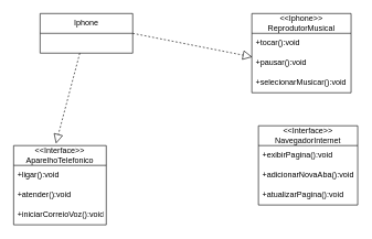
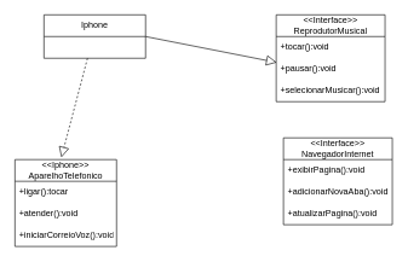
  <mxCell id="0" />
  <mxCell id="1" parent="0" />
  <mxCell id="2" value="Iphone" style="swimlane;fontStyle=0;childLayout=stackLayout;horizontal=1;startSize=30;horizontalStack=0;resizeParent=1;resizeParentMax=0;resizeLast=0;collapsible=1;marginBottom=0;whiteSpace=wrap;html=1;" vertex="1" parent="1"><mxGeometry x="60" y="20" width="140" height="60" as="geometry" /></mxCell>
- <mxCell id="3" value="&amp;lt;&amp;lt;Iphone&amp;gt;&amp;gt;&lt;br&gt;ReprodutorMusical" style="swimlane;fontStyle=0;childLayout=stackLayout;horizontal=1;startSize=30;horizontalStack=0;resizeParent=1;resizeParentMax=0;resizeLast=0;collapsible=1;marginBottom=0;whiteSpace=wrap;html=1;" vertex="1" parent="1"><mxGeometry x="380" y="20" width="150" height="120" as="geometry" /></mxCell>
+ <mxCell id="3" value="&amp;lt;&amp;lt;Interface&amp;gt;&amp;gt;&lt;br&gt;ReprodutorMusical" style="swimlane;fontStyle=0;childLayout=stackLayout;horizontal=1;startSize=30;horizontalStack=0;resizeParent=1;resizeParentMax=0;resizeLast=0;collapsible=1;marginBottom=0;whiteSpace=wrap;html=1;" vertex="1" parent="1"><mxGeometry x="380" y="20" width="150" height="120" as="geometry" /></mxCell>
  <mxCell id="4" value="+tocar():void" style="text;strokeColor=none;fillColor=none;align=left;verticalAlign=middle;spacingLeft=4;spacingRight=4;overflow=hidden;points=[[0,0.5],[1,0.5]];portConstraint=eastwest;rotatable=0;whiteSpace=wrap;html=1;" vertex="1" parent="3"><mxGeometry y="30" width="150" height="30" as="geometry" /></mxCell>
  <mxCell id="5" value="+pausar():void" style="text;strokeColor=none;fillColor=none;align=left;verticalAlign=middle;spacingLeft=4;spacingRight=4;overflow=hidden;points=[[0,0.5],[1,0.5]];portConstraint=eastwest;rotatable=0;whiteSpace=wrap;html=1;" vertex="1" parent="3"><mxGeometry y="60" width="150" height="30" as="geometry" /></mxCell>
  <mxCell id="6" value="+selecionarMusicar():void" style="text;strokeColor=none;fillColor=none;align=left;verticalAlign=middle;spacingLeft=4;spacingRight=4;overflow=hidden;points=[[0,0.5],[1,0.5]];portConstraint=eastwest;rotatable=0;whiteSpace=wrap;html=1;" vertex="1" parent="3"><mxGeometry y="90" width="150" height="30" as="geometry" /></mxCell>
- <mxCell id="7" value="&amp;lt;&amp;lt;Interface&amp;gt;&amp;gt;&lt;br&gt;AparelhoTelefonico" style="swimlane;fontStyle=0;childLayout=stackLayout;horizontal=1;startSize=30;horizontalStack=0;resizeParent=1;resizeParentMax=0;resizeLast=0;collapsible=1;marginBottom=0;whiteSpace=wrap;html=1;" vertex="1" parent="1"><mxGeometry x="20" y="220" width="140" height="120" as="geometry" /></mxCell>
- <mxCell id="8" value="+ligar():void&lt;span style=&quot;white-space: pre;&quot;&gt;&#09;&lt;/span&gt;" style="text;strokeColor=none;fillColor=none;align=left;verticalAlign=middle;spacingLeft=4;spacingRight=4;overflow=hidden;points=[[0,0.5],[1,0.5]];portConstraint=eastwest;rotatable=0;whiteSpace=wrap;html=1;" vertex="1" parent="7"><mxGeometry y="30" width="140" height="30" as="geometry" /></mxCell>
+ <mxCell id="7" value="&amp;lt;&amp;lt;Iphone&amp;gt;&amp;gt;&lt;br&gt;AparelhoTelefonico" style="swimlane;fontStyle=0;childLayout=stackLayout;horizontal=1;startSize=30;horizontalStack=0;resizeParent=1;resizeParentMax=0;resizeLast=0;collapsible=1;marginBottom=0;whiteSpace=wrap;html=1;" vertex="1" parent="1"><mxGeometry x="20" y="220" width="140" height="120" as="geometry" /></mxCell>
+ <mxCell id="8" value="+ligar():tocar&lt;span style=&quot;white-space: pre;&quot;&gt;&#09;&lt;/span&gt;" style="text;strokeColor=none;fillColor=none;align=left;verticalAlign=middle;spacingLeft=4;spacingRight=4;overflow=hidden;points=[[0,0.5],[1,0.5]];portConstraint=eastwest;rotatable=0;whiteSpace=wrap;html=1;" vertex="1" parent="7"><mxGeometry y="30" width="140" height="30" as="geometry" /></mxCell>
  <mxCell id="9" value="+atender():void" style="text;strokeColor=none;fillColor=none;align=left;verticalAlign=middle;spacingLeft=4;spacingRight=4;overflow=hidden;points=[[0,0.5],[1,0.5]];portConstraint=eastwest;rotatable=0;whiteSpace=wrap;html=1;" vertex="1" parent="7"><mxGeometry y="60" width="140" height="30" as="geometry" /></mxCell>
  <mxCell id="10" value="+iniciarCorreioVoz():void" style="text;strokeColor=none;fillColor=none;align=left;verticalAlign=middle;spacingLeft=4;spacingRight=4;overflow=hidden;points=[[0,0.5],[1,0.5]];portConstraint=eastwest;rotatable=0;whiteSpace=wrap;html=1;" vertex="1" parent="7"><mxGeometry y="90" width="140" height="30" as="geometry" /></mxCell>
  <mxCell id="11" value="&amp;lt;&amp;lt;Interface&amp;gt;&amp;gt;&lt;br&gt;NavegadorInternet" style="swimlane;fontStyle=0;childLayout=stackLayout;horizontal=1;startSize=30;horizontalStack=0;resizeParent=1;resizeParentMax=0;resizeLast=0;collapsible=1;marginBottom=0;whiteSpace=wrap;html=1;" vertex="1" parent="1"><mxGeometry x="390" y="190" width="150" height="120" as="geometry" /></mxCell>
  <mxCell id="12" value="+exibirPagina():void" style="text;strokeColor=none;fillColor=none;align=left;verticalAlign=middle;spacingLeft=4;spacingRight=4;overflow=hidden;points=[[0,0.5],[1,0.5]];portConstraint=eastwest;rotatable=0;whiteSpace=wrap;html=1;" vertex="1" parent="11"><mxGeometry y="30" width="150" height="30" as="geometry" /></mxCell>
  <mxCell id="13" value="+adicionarNovaAba():void" style="text;strokeColor=none;fillColor=none;align=left;verticalAlign=middle;spacingLeft=4;spacingRight=4;overflow=hidden;points=[[0,0.5],[1,0.5]];portConstraint=eastwest;rotatable=0;whiteSpace=wrap;html=1;" vertex="1" parent="11"><mxGeometry y="60" width="150" height="30" as="geometry" /></mxCell>
  <mxCell id="14" value="+atualizarPagina():void" style="text;strokeColor=none;fillColor=none;align=left;verticalAlign=middle;spacingLeft=4;spacingRight=4;overflow=hidden;points=[[0,0.5],[1,0.5]];portConstraint=eastwest;rotatable=0;whiteSpace=wrap;html=1;" vertex="1" parent="11"><mxGeometry y="90" width="150" height="30" as="geometry" /></mxCell>
- <mxCell id="15" value="" style="endArrow=block;dashed=1;endFill=0;endSize=12;html=1;rounded=0;exitX=1;exitY=0.5;exitDx=0;exitDy=0;entryX=0.005;entryY=0.193;entryDx=0;entryDy=0;entryPerimeter=0;" edge="1" parent="1" source="2" target="5"><mxGeometry width="160" relative="1" as="geometry"><mxPoint x="210" y="230" as="sourcePoint" /><mxPoint x="370" y="230" as="targetPoint" /></mxGeometry></mxCell>
+ <mxCell id="15" value="" style="endArrow=block;dashed=0;endFill=0;endSize=12;html=1;rounded=0;exitX=1;exitY=0.5;exitDx=0;exitDy=0;entryX=0.005;entryY=0.193;entryDx=0;entryDy=0;entryPerimeter=0;" edge="1" parent="1" source="2" target="5"><mxGeometry width="160" relative="1" as="geometry"><mxPoint x="210" y="230" as="sourcePoint" /><mxPoint x="370" y="230" as="targetPoint" /></mxGeometry></mxCell>
  <mxCell id="16" value="" style="endArrow=block;dashed=1;endFill=0;endSize=12;html=1;rounded=0;entryX=0.457;entryY=-0.025;entryDx=0;entryDy=0;entryPerimeter=0;" edge="1" parent="1" target="7"><mxGeometry width="160" relative="1" as="geometry"><mxPoint x="120" y="80" as="sourcePoint" /><mxPoint x="330" y="230" as="targetPoint" /></mxGeometry></mxCell>
